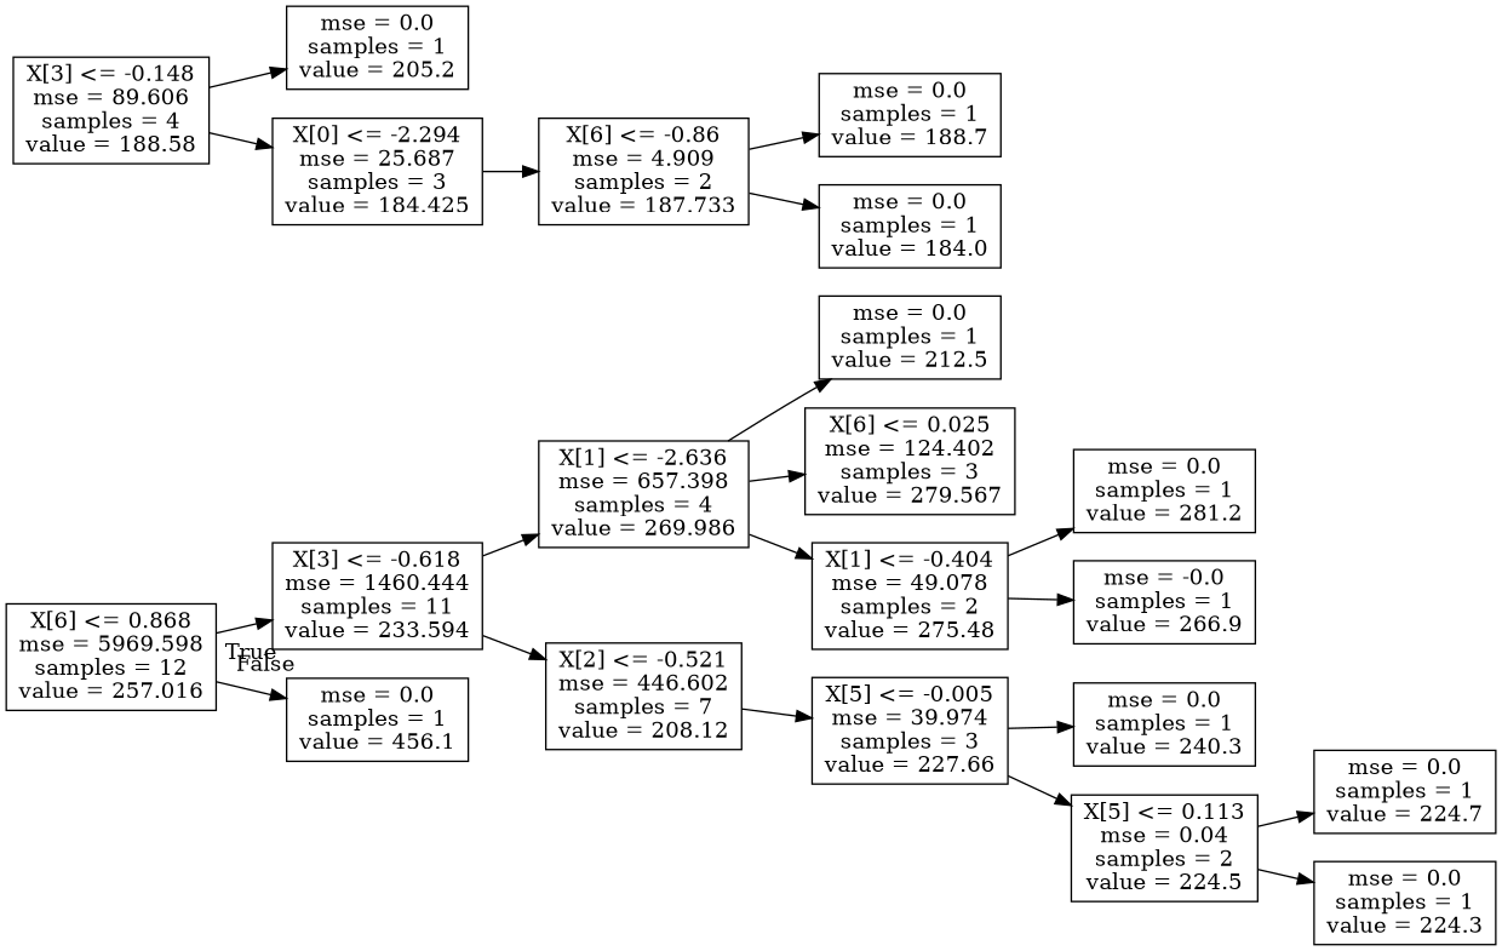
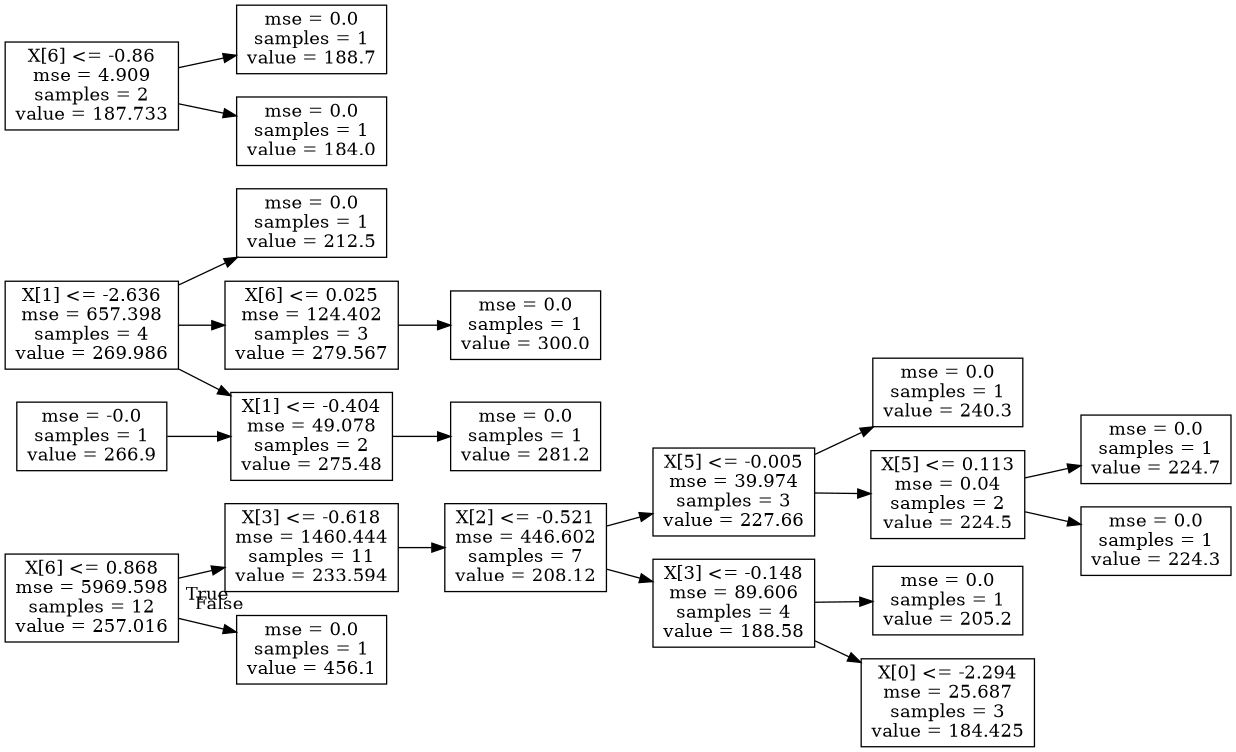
  digraph {
    rankdir=LR
    node [shape=box]
    n1 [label="X[6] <= 0.868\nmse = 5969.598\nsamples = 12\nvalue = 257.016"]
    n2 [label="X[3] <= -0.618\nmse = 1460.444\nsamples = 11\nvalue = 233.594"]
    n3 [label="mse = 0.0\nsamples = 1\nvalue = 456.1"]
    n4 [label="X[1] <= -2.636\nmse = 657.398\nsamples = 4\nvalue = 269.986"]
    n5 [label="X[2] <= -0.521\nmse = 446.602\nsamples = 7\nvalue = 208.12"]
    n6 [label="mse = 0.0\nsamples = 1\nvalue = 212.5"]
    n7 [label="X[6] <= 0.025\nmse = 124.402\nsamples = 3\nvalue = 279.567"]
    n8 [label="X[1] <= -0.404\nmse = 49.078\nsamples = 2\nvalue = 275.48"]
    n9 [label="X[5] <= -0.005\nmse = 39.974\nsamples = 3\nvalue = 227.66"]
    n10 [label="X[3] <= -0.148\nmse = 89.606\nsamples = 4\nvalue = 188.58"]
+   n11 [label="mse = 0.0\nsamples = 1\nvalue = 300.0"]
    n12 [label="mse = 0.0\nsamples = 1\nvalue = 281.2"]
    n13 [label="mse = -0.0\nsamples = 1\nvalue = 266.9"]
    n14 [label="mse = 0.0\nsamples = 1\nvalue = 240.3"]
    n15 [label="X[5] <= 0.113\nmse = 0.04\nsamples = 2\nvalue = 224.5"]
    n16 [label="mse = 0.0\nsamples = 1\nvalue = 205.2"]
    n17 [label="X[0] <= -2.294\nmse = 25.687\nsamples = 3\nvalue = 184.425"]
    n18 [label="mse = 0.0\nsamples = 1\nvalue = 224.7"]
    n19 [label="mse = 0.0\nsamples = 1\nvalue = 224.3"]
    n20 [label="X[6] <= -0.86\nmse = 4.909\nsamples = 2\nvalue = 187.733"]
    n21 [label="mse = 0.0\nsamples = 1\nvalue = 188.7"]
    n22 [label="mse = 0.0\nsamples = 1\nvalue = 184.0"]
    n1 -> n2 [headlabel=True labelangle=45 labeldistance=2.5]
    n1 -> n3 [headlabel=False labelangle=-45 labeldistance=2.5]
-   n2 -> n4
    n2 -> n5
    n4 -> n6
    n4 -> n7
    n4 -> n8
    n5 -> n9
+   n5 -> n10
+   n7 -> n11
    n8 -> n12
-   n8 -> n13
+   n13 -> n8
    n9 -> n14
    n9 -> n15
    n10 -> n16
    n10 -> n17
    n15 -> n18
    n15 -> n19
-   n17 -> n20
    n20 -> n21
    n20 -> n22
  }
